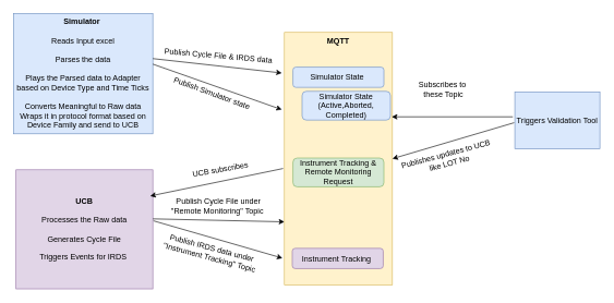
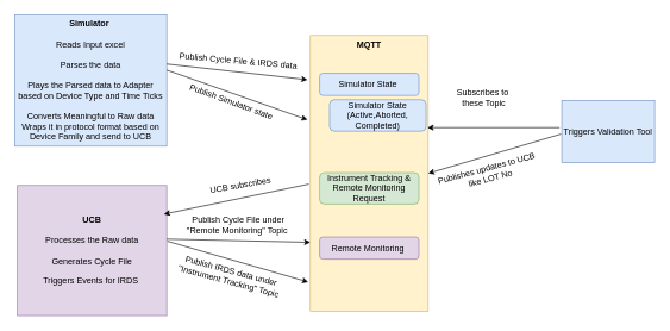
  <mxCell id="0" />
  <mxCell id="1" parent="0" />
  <mxCell id="2" value="&lt;b&gt;Simulator&amp;nbsp;&lt;/b&gt;&lt;br&gt;&lt;br&gt;Reads Input excel&lt;br&gt;&amp;nbsp;&lt;br&gt;Parses the data &lt;br&gt;&lt;br&gt;Plays the Parsed data to Adapter based on Device Type and Time Ticks&lt;br&gt;&lt;br&gt;Converts Meaningful to Raw data Wraps it in protocol format based on Device Family and send to UCB" style="rounded=0;whiteSpace=wrap;html=1;fillColor=#dae8fc;strokeColor=#6c8ebf;" vertex="1" parent="1"><mxGeometry x="20" y="20" width="213" height="184" as="geometry" /></mxCell>
  <mxCell id="3" value="&lt;b&gt;UCB&lt;/b&gt;&lt;br&gt;&lt;br&gt;Processes the Raw data &lt;br&gt;&lt;br&gt;Generates Cycle File &lt;br&gt;&lt;br&gt;Triggers Events for IRDS&amp;nbsp;" style="rounded=0;whiteSpace=wrap;html=1;fillColor=#e1d5e7;strokeColor=#9673a6;" vertex="1" parent="1"><mxGeometry x="24" y="259" width="209" height="182" as="geometry" /></mxCell>
  <mxCell id="4" value="&lt;b&gt;MQTT&lt;br&gt;&lt;br&gt;&lt;br&gt;&lt;br&gt;&lt;br&gt;&lt;br&gt;&lt;br&gt;&lt;br&gt;&lt;br&gt;&lt;br&gt;&lt;br&gt;&lt;br&gt;&lt;br&gt;&lt;br&gt;&lt;br&gt;&lt;br&gt;&lt;br&gt;&lt;br&gt;&lt;br&gt;&lt;br&gt;&lt;br&gt;&lt;br&gt;&lt;br&gt;&lt;br&gt;&lt;br&gt;&lt;br&gt;&lt;/b&gt;" style="rounded=0;whiteSpace=wrap;html=1;fillColor=#fff2cc;strokeColor=#d6b656;" vertex="1" parent="1"><mxGeometry x="434" y="49" width="165" height="386" as="geometry" /></mxCell>
  <mxCell id="5" value="" style="endArrow=classic;html=1;" edge="1" parent="1"><mxGeometry width="50" height="50" relative="1" as="geometry"><mxPoint x="233" y="89" as="sourcePoint" /><mxPoint x="430" y="111" as="targetPoint" /></mxGeometry></mxCell>
  <mxCell id="6" value="" style="endArrow=classic;html=1;exitX=1;exitY=0.421;exitDx=0;exitDy=0;exitPerimeter=0;" edge="1" parent="1" source="2"><mxGeometry width="50" height="50" relative="1" as="geometry"><mxPoint x="243" y="99" as="sourcePoint" /><mxPoint x="430" y="167" as="targetPoint" /></mxGeometry></mxCell>
  <mxCell id="7" value="Publish Cycle File &amp;amp; IRDS data" style="text;html=1;align=center;verticalAlign=middle;resizable=0;points=[];autosize=1;rotation=5;" vertex="1" parent="1"><mxGeometry x="245.5" y="76" width="175" height="18" as="geometry" /></mxCell>
  <mxCell id="8" value="Simulator State&amp;nbsp;" style="rounded=1;whiteSpace=wrap;html=1;fillColor=#dae8fc;strokeColor=#6c8ebf;" vertex="1" parent="1"><mxGeometry x="447" y="102" width="139" height="31" as="geometry" /></mxCell>
  <mxCell id="9" value="Publish Simulator state" style="text;html=1;align=center;verticalAlign=middle;resizable=0;points=[];autosize=1;rotation=20;" vertex="1" parent="1"><mxGeometry x="256" y="133" width="133" height="18" as="geometry" /></mxCell>
  <mxCell id="10" value="Simulator State&lt;br&gt;(Active,Aborted, Completed)" style="rounded=1;whiteSpace=wrap;html=1;fillColor=#dae8fc;strokeColor=#6c8ebf;" vertex="1" parent="1"><mxGeometry x="461" y="139" width="135" height="44" as="geometry" /></mxCell>
  <mxCell id="11" value="" style="endArrow=classic;html=1;entryX=0;entryY=0.75;entryDx=0;entryDy=0;" edge="1" parent="1" target="4"><mxGeometry width="50" height="50" relative="1" as="geometry"><mxPoint x="233" y="334" as="sourcePoint" /><mxPoint x="432" y="306" as="targetPoint" /></mxGeometry></mxCell>
  <mxCell id="12" value="" style="endArrow=classic;html=1;" edge="1" parent="1"><mxGeometry width="50" height="50" relative="1" as="geometry"><mxPoint x="234" y="337" as="sourcePoint" /><mxPoint x="431" y="394" as="targetPoint" /></mxGeometry></mxCell>
+ <mxCell id="13" value="Remote Monitoring&amp;nbsp;" style="rounded=1;whiteSpace=wrap;html=1;fillColor=#e1d5e7;strokeColor=#9673a6;" vertex="1" parent="1"><mxGeometry x="447" y="331" width="139" height="31" as="geometry" /></mxCell>
  <mxCell id="14" value="Publish Cycle File under&lt;br&gt;&quot;Remote Monitoring&quot; Topic&amp;nbsp;" style="text;html=1;align=center;verticalAlign=middle;resizable=0;points=[];autosize=1;rotation=0;" vertex="1" parent="1"><mxGeometry x="256" y="299" width="154" height="32" as="geometry" /></mxCell>
- <mxCell id="15" value="Instrument Tracking&amp;nbsp;" style="rounded=1;whiteSpace=wrap;html=1;fillColor=#e1d5e7;strokeColor=#9673a6;" vertex="1" parent="1"><mxGeometry x="446" y="379" width="139" height="31" as="geometry" /></mxCell>
  <mxCell id="16" value="Publish IRDS data under&amp;nbsp;&lt;br&gt;&quot;Instrument Tracking&quot; Topic&amp;nbsp;" style="text;html=1;align=center;verticalAlign=middle;resizable=0;points=[];autosize=1;rotation=15;" vertex="1" parent="1"><mxGeometry x="243.5" y="370" width="158" height="32" as="geometry" /></mxCell>
  <mxCell id="17" value="Triggers Validation Tool" style="rounded=0;whiteSpace=wrap;html=1;fillColor=#dae8fc;strokeColor=#6c8ebf;" vertex="1" parent="1"><mxGeometry x="786" y="140" width="130" height="87" as="geometry" /></mxCell>
  <mxCell id="18" value="" style="endArrow=classic;html=1;" edge="1" parent="1"><mxGeometry width="50" height="50" relative="1" as="geometry"><mxPoint x="783" y="178" as="sourcePoint" /><mxPoint x="598" y="178" as="targetPoint" /></mxGeometry></mxCell>
  <mxCell id="19" value="Subscribes to&lt;br&gt;&amp;nbsp;these Topic" style="text;html=1;align=center;verticalAlign=middle;resizable=0;points=[];autosize=1;" vertex="1" parent="1"><mxGeometry x="633" y="120" width="83" height="32" as="geometry" /></mxCell>
  <mxCell id="20" value="" style="endArrow=classic;html=1;entryX=1;entryY=0.5;entryDx=0;entryDy=0;" edge="1" parent="1" target="4"><mxGeometry width="50" height="50" relative="1" as="geometry"><mxPoint x="785" y="187" as="sourcePoint" /><mxPoint x="608" y="188" as="targetPoint" /></mxGeometry></mxCell>
  <mxCell id="21" value="Instrument Tracking &amp;amp; Remote Monitoring Request" style="rounded=1;whiteSpace=wrap;html=1;fillColor=#d5e8d4;strokeColor=#82b366;" vertex="1" parent="1"><mxGeometry x="447" y="241" width="139" height="44" as="geometry" /></mxCell>
  <mxCell id="22" value="" style="endArrow=classic;html=1;" edge="1" parent="1"><mxGeometry width="50" height="50" relative="1" as="geometry"><mxPoint x="432" y="257" as="sourcePoint" /><mxPoint x="229" y="299" as="targetPoint" /></mxGeometry></mxCell>
  <mxCell id="23" value="UCB subscribes" style="text;html=1;align=center;verticalAlign=middle;resizable=0;points=[];autosize=1;rotation=-10;" vertex="1" parent="1"><mxGeometry x="288" y="250" width="96" height="18" as="geometry" /></mxCell>
  <mxCell id="24" value="Publishes updates to UCB&amp;nbsp;&lt;br&gt;like LOT No" style="text;html=1;align=center;verticalAlign=middle;resizable=0;points=[];autosize=1;rotation=-15;" vertex="1" parent="1"><mxGeometry x="607" y="226" width="153" height="32" as="geometry" /></mxCell>
